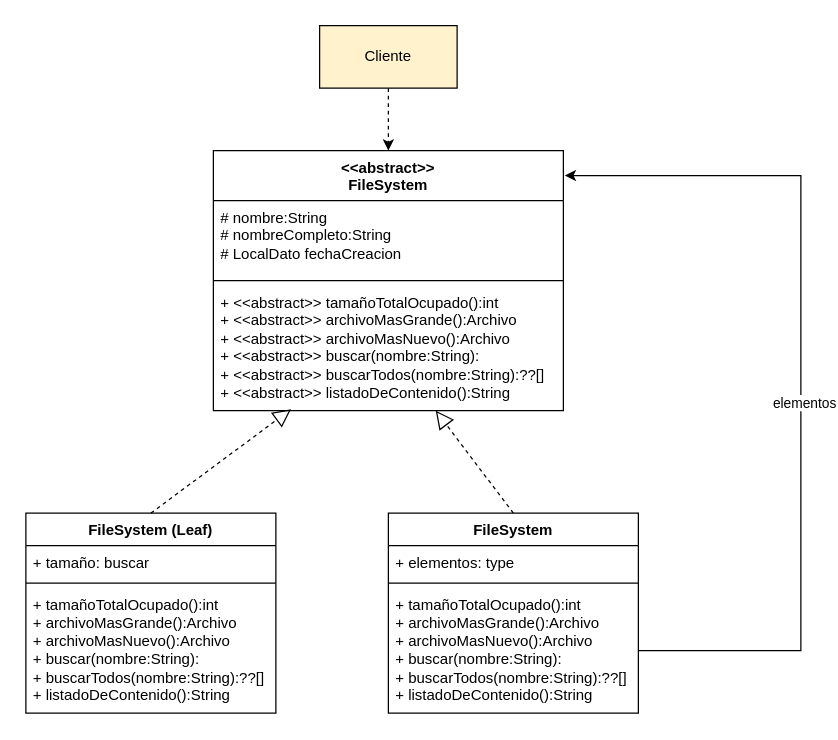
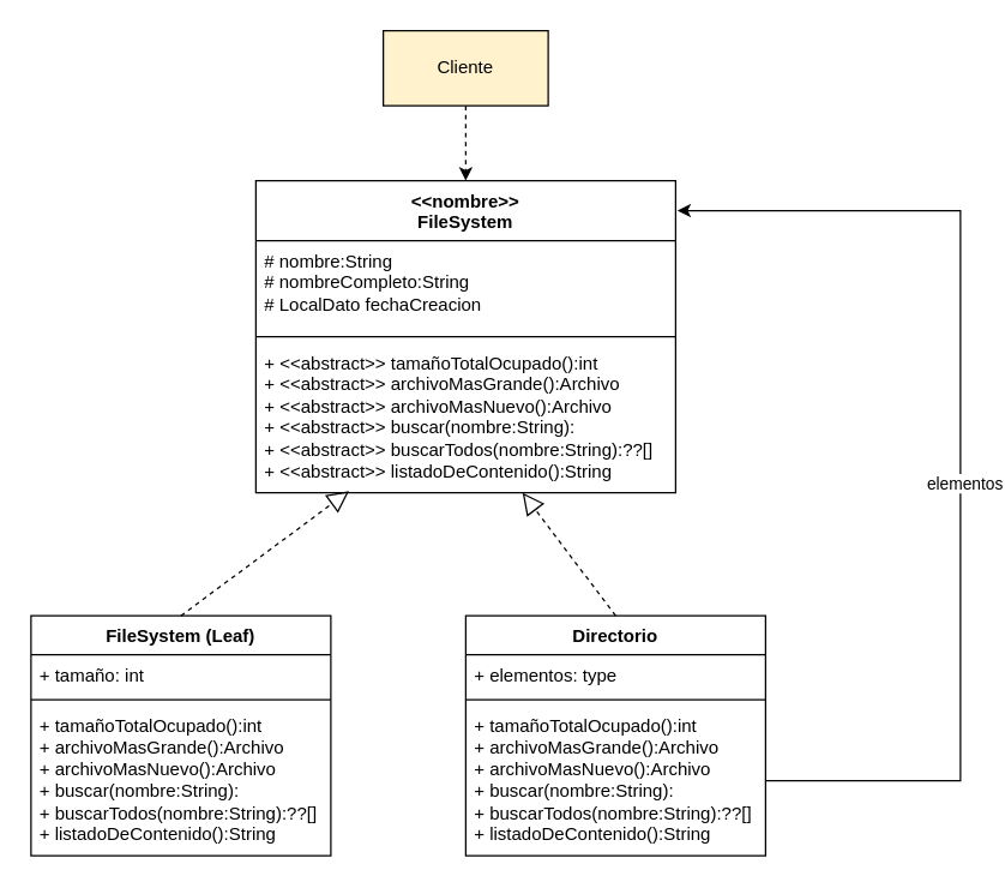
  <mxCell id="0" />
  <mxCell id="1" parent="0" />
- <mxCell id="2" value="FileSystem" style="swimlane;fontStyle=1;align=center;verticalAlign=top;childLayout=stackLayout;horizontal=1;startSize=26;horizontalStack=0;resizeParent=1;resizeParentMax=0;resizeLast=0;collapsible=1;marginBottom=0;whiteSpace=wrap;html=1;" parent="1" vertex="1"><mxGeometry x="310" y="410" width="200" height="160" as="geometry" /></mxCell>
+ <mxCell id="2" value="Directorio" style="swimlane;fontStyle=1;align=center;verticalAlign=top;childLayout=stackLayout;horizontal=1;startSize=26;horizontalStack=0;resizeParent=1;resizeParentMax=0;resizeLast=0;collapsible=1;marginBottom=0;whiteSpace=wrap;html=1;" parent="1" vertex="1"><mxGeometry x="310" y="410" width="200" height="160" as="geometry" /></mxCell>
  <mxCell id="3" value="+ elementos: type" style="text;strokeColor=none;fillColor=none;align=left;verticalAlign=top;spacingLeft=4;spacingRight=4;overflow=hidden;rotatable=0;points=[[0,0.5],[1,0.5]];portConstraint=eastwest;whiteSpace=wrap;html=1;" parent="2" vertex="1"><mxGeometry y="26" width="200" height="26" as="geometry" /></mxCell>
  <mxCell id="4" value="" style="line;strokeWidth=1;fillColor=none;align=left;verticalAlign=middle;spacingTop=-1;spacingLeft=3;spacingRight=3;rotatable=0;labelPosition=right;points=[];portConstraint=eastwest;strokeColor=inherit;" parent="2" vertex="1"><mxGeometry y="52" width="200" height="8" as="geometry" /></mxCell>
  <mxCell id="5" value="&lt;div&gt;+ tamañoTotalOcupado():int&lt;/div&gt;&lt;div&gt;+ archivoMasGrande():Archivo&lt;/div&gt;&lt;div&gt;+ archivoMasNuevo():Archivo&lt;/div&gt;&lt;div&gt;+ buscar(nombre:String):&lt;/div&gt;&lt;div&gt;+ buscarTodos(nombre:String):??[]&lt;/div&gt;&lt;div&gt;+ listadoDeContenido():String&lt;br&gt;&lt;/div&gt;" style="text;strokeColor=none;fillColor=none;align=left;verticalAlign=top;spacingLeft=4;spacingRight=4;overflow=hidden;rotatable=0;points=[[0,0.5],[1,0.5]];portConstraint=eastwest;whiteSpace=wrap;html=1;" parent="2" vertex="1"><mxGeometry y="60" width="200" height="100" as="geometry" /></mxCell>
- <mxCell id="6" value="&lt;div&gt;&amp;lt;&amp;lt;abstract&amp;gt;&amp;gt;&lt;/div&gt;&lt;div&gt;FileSystem&lt;/div&gt;" style="swimlane;fontStyle=1;align=center;verticalAlign=top;childLayout=stackLayout;horizontal=1;startSize=40;horizontalStack=0;resizeParent=1;resizeParentMax=0;resizeLast=0;collapsible=1;marginBottom=0;whiteSpace=wrap;html=1;" parent="1" vertex="1"><mxGeometry x="170" y="120" width="280" height="208" as="geometry" /></mxCell>
+ <mxCell id="6" value="&lt;div&gt;&amp;lt;&amp;lt;nombre&amp;gt;&amp;gt;&lt;/div&gt;&lt;div&gt;FileSystem&lt;/div&gt;" style="swimlane;fontStyle=1;align=center;verticalAlign=top;childLayout=stackLayout;horizontal=1;startSize=40;horizontalStack=0;resizeParent=1;resizeParentMax=0;resizeLast=0;collapsible=1;marginBottom=0;whiteSpace=wrap;html=1;" parent="1" vertex="1"><mxGeometry x="170" y="120" width="280" height="208" as="geometry" /></mxCell>
  <mxCell id="7" value="&lt;div&gt;# nombre:String&lt;/div&gt;&lt;div&gt;# nombreCompleto:String&lt;/div&gt;&lt;div&gt;# LocalDato fechaCreacion&lt;br&gt;&lt;/div&gt;" style="text;strokeColor=none;fillColor=none;align=left;verticalAlign=top;spacingLeft=4;spacingRight=4;overflow=hidden;rotatable=0;points=[[0,0.5],[1,0.5]];portConstraint=eastwest;whiteSpace=wrap;html=1;" parent="6" vertex="1"><mxGeometry y="40" width="280" height="60" as="geometry" /></mxCell>
  <mxCell id="8" value="" style="line;strokeWidth=1;fillColor=none;align=left;verticalAlign=middle;spacingTop=-1;spacingLeft=3;spacingRight=3;rotatable=0;labelPosition=right;points=[];portConstraint=eastwest;strokeColor=inherit;" parent="6" vertex="1"><mxGeometry y="100" width="280" height="8" as="geometry" /></mxCell>
  <mxCell id="9" value="&lt;div&gt;+ &amp;lt;&amp;lt;abstract&amp;gt;&amp;gt; tamañoTotalOcupado():int&lt;/div&gt;&lt;div&gt;+ &amp;lt;&amp;lt;abstract&amp;gt;&amp;gt; archivoMasGrande():Archivo&lt;/div&gt;&lt;div&gt;+ &amp;lt;&amp;lt;abstract&amp;gt;&amp;gt; archivoMasNuevo():Archivo&lt;/div&gt;&lt;div&gt;+ &amp;lt;&amp;lt;abstract&amp;gt;&amp;gt; buscar(nombre:String):&lt;/div&gt;&lt;div&gt;+ &amp;lt;&amp;lt;abstract&amp;gt;&amp;gt; buscarTodos(nombre:String):??[]&lt;/div&gt;&lt;div&gt;+ &amp;lt;&amp;lt;abstract&amp;gt;&amp;gt; listadoDeContenido():String&lt;br&gt;&lt;/div&gt;" style="text;strokeColor=none;fillColor=none;align=left;verticalAlign=top;spacingLeft=4;spacingRight=4;overflow=hidden;rotatable=0;points=[[0,0.5],[1,0.5]];portConstraint=eastwest;whiteSpace=wrap;html=1;" parent="6" vertex="1"><mxGeometry y="108" width="280" height="100" as="geometry" /></mxCell>
  <mxCell id="10" value="FileSystem (Leaf)" style="swimlane;fontStyle=1;align=center;verticalAlign=top;childLayout=stackLayout;horizontal=1;startSize=26;horizontalStack=0;resizeParent=1;resizeParentMax=0;resizeLast=0;collapsible=1;marginBottom=0;whiteSpace=wrap;html=1;" parent="1" vertex="1"><mxGeometry x="20" y="410" width="200" height="160" as="geometry" /></mxCell>
- <mxCell id="11" value="+ tamaño: buscar" style="text;strokeColor=none;fillColor=none;align=left;verticalAlign=top;spacingLeft=4;spacingRight=4;overflow=hidden;rotatable=0;points=[[0,0.5],[1,0.5]];portConstraint=eastwest;whiteSpace=wrap;html=1;" parent="10" vertex="1"><mxGeometry y="26" width="200" height="26" as="geometry" /></mxCell>
+ <mxCell id="11" value="+ tamaño: int" style="text;strokeColor=none;fillColor=none;align=left;verticalAlign=top;spacingLeft=4;spacingRight=4;overflow=hidden;rotatable=0;points=[[0,0.5],[1,0.5]];portConstraint=eastwest;whiteSpace=wrap;html=1;" parent="10" vertex="1"><mxGeometry y="26" width="200" height="26" as="geometry" /></mxCell>
  <mxCell id="12" value="" style="line;strokeWidth=1;fillColor=none;align=left;verticalAlign=middle;spacingTop=-1;spacingLeft=3;spacingRight=3;rotatable=0;labelPosition=right;points=[];portConstraint=eastwest;strokeColor=inherit;" parent="10" vertex="1"><mxGeometry y="52" width="200" height="8" as="geometry" /></mxCell>
  <mxCell id="13" value="&lt;div&gt;+ tamañoTotalOcupado():int&lt;/div&gt;&lt;div&gt;+ archivoMasGrande():Archivo&lt;/div&gt;&lt;div&gt;+ archivoMasNuevo():Archivo&lt;/div&gt;&lt;div&gt;+ buscar(nombre:String):&lt;/div&gt;&lt;div&gt;+ buscarTodos(nombre:String):??[]&lt;/div&gt;&lt;div&gt;+ listadoDeContenido():String&lt;br&gt;&lt;/div&gt;" style="text;strokeColor=none;fillColor=none;align=left;verticalAlign=top;spacingLeft=4;spacingRight=4;overflow=hidden;rotatable=0;points=[[0,0.5],[1,0.5]];portConstraint=eastwest;whiteSpace=wrap;html=1;" parent="10" vertex="1"><mxGeometry y="60" width="200" height="100" as="geometry" /></mxCell>
  <mxCell id="14" value="" style="endArrow=block;dashed=1;endFill=0;endSize=12;html=1;rounded=0;exitX=0.5;exitY=0;exitDx=0;exitDy=0;entryX=0.222;entryY=0.989;entryDx=0;entryDy=0;entryPerimeter=0;" parent="1" source="10" target="9" edge="1"><mxGeometry width="160" relative="1" as="geometry"><mxPoint x="70" y="360" as="sourcePoint" /><mxPoint x="230" y="360" as="targetPoint" /></mxGeometry></mxCell>
  <mxCell id="15" value="" style="endArrow=block;dashed=1;endFill=0;endSize=12;html=1;rounded=0;exitX=0.5;exitY=0;exitDx=0;exitDy=0;" parent="1" source="2" target="9" edge="1"><mxGeometry width="160" relative="1" as="geometry"><mxPoint x="220" y="370" as="sourcePoint" /><mxPoint x="290" y="330" as="targetPoint" /></mxGeometry></mxCell>
  <mxCell id="16" style="edgeStyle=orthogonalEdgeStyle;rounded=0;orthogonalLoop=1;jettySize=auto;html=1;entryX=1.004;entryY=0.096;entryDx=0;entryDy=0;entryPerimeter=0;" parent="1" source="5" target="6" edge="1"><mxGeometry relative="1" as="geometry"><mxPoint x="530" y="190" as="targetPoint" /><Array as="points"><mxPoint x="640" y="520" /><mxPoint x="640" y="140" /></Array></mxGeometry></mxCell>
  <mxCell id="17" value="elementos" style="edgeLabel;html=1;align=center;verticalAlign=middle;resizable=0;points=[];" parent="16" vertex="1" connectable="0"><mxGeometry x="-0.059" y="-2" relative="1" as="geometry"><mxPoint as="offset" /></mxGeometry></mxCell>
  <mxCell id="18" style="edgeStyle=orthogonalEdgeStyle;rounded=0;orthogonalLoop=1;jettySize=auto;html=1;dashed=1;" parent="1" source="19" target="6" edge="1"><mxGeometry relative="1" as="geometry" /></mxCell>
  <mxCell id="19" value="&lt;div&gt;Cliente&lt;/div&gt;" style="html=1;whiteSpace=wrap;fillColor=#fff2cc;" parent="1" vertex="1"><mxGeometry x="255" y="20" width="110" height="50" as="geometry" /></mxCell>
